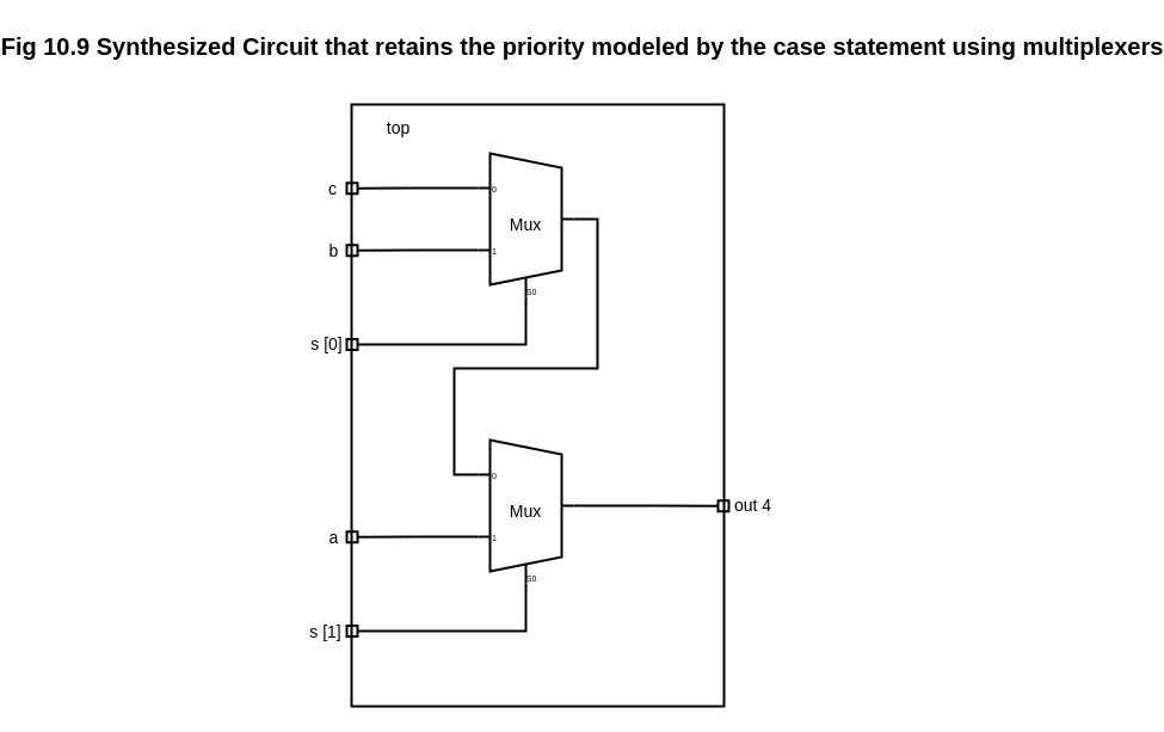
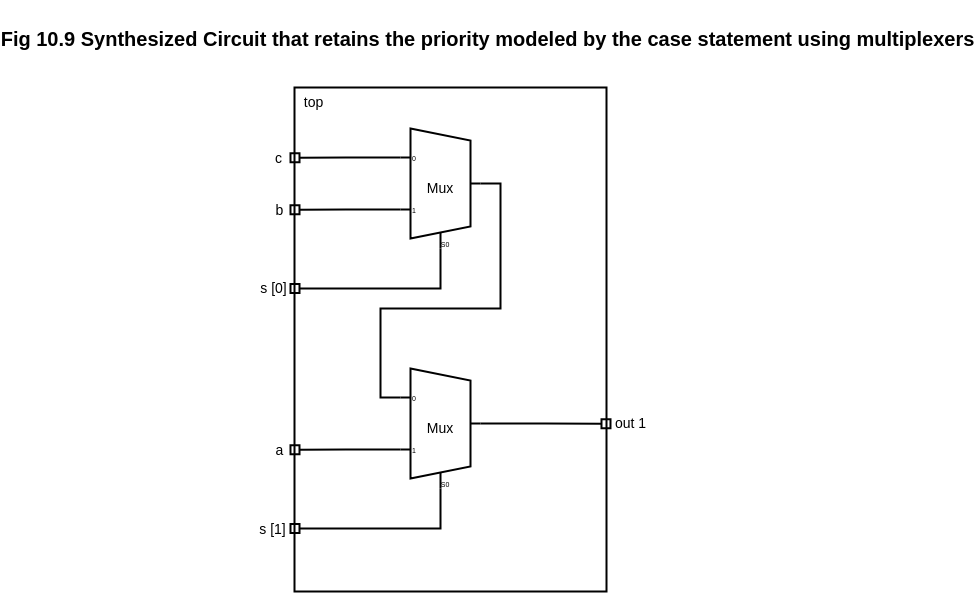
  <mxCell id="0" />
  <mxCell id="1" parent="0" />
  <mxCell id="2" value="" style="whiteSpace=wrap;html=1;strokeWidth=2;fontSize=14;" vertex="1" parent="1"><mxGeometry x="287" y="87" width="312" height="504" as="geometry" /></mxCell>
  <mxCell id="3" style="edgeStyle=orthogonalEdgeStyle;rounded=0;orthogonalLoop=1;jettySize=auto;html=1;exitX=0;exitY=0.217;exitDx=0;exitDy=3;exitPerimeter=0;endArrow=box;endFill=0;strokeWidth=2;fontSize=14;" edge="1" parent="1" source="6"><mxGeometry relative="1" as="geometry"><mxPoint x="283" y="157.2" as="targetPoint" /></mxGeometry></mxCell>
  <mxCell id="4" style="edgeStyle=orthogonalEdgeStyle;rounded=0;orthogonalLoop=1;jettySize=auto;html=1;exitX=0;exitY=0.65;exitDx=0;exitDy=3;exitPerimeter=0;endArrow=box;endFill=0;strokeWidth=2;fontSize=14;" edge="1" parent="1" source="6"><mxGeometry relative="1" as="geometry"><mxPoint x="283" y="209.2" as="targetPoint" /></mxGeometry></mxCell>
  <mxCell id="5" style="edgeStyle=orthogonalEdgeStyle;rounded=0;orthogonalLoop=1;jettySize=auto;html=1;exitX=0.375;exitY=1;exitDx=10;exitDy=0;exitPerimeter=0;endArrow=box;endFill=0;strokeWidth=2;fontSize=14;" edge="1" parent="1" source="6"><mxGeometry relative="1" as="geometry"><mxPoint x="283" y="288" as="targetPoint" /><Array as="points"><mxPoint x="433" y="288" /></Array></mxGeometry></mxCell>
  <mxCell id="6" value="Mux" style="shadow=0;dashed=0;align=center;html=1;strokeWidth=2;shape=mxgraph.electrical.abstract.mux2;whiteSpace=wrap;fontSize=14;" vertex="1" parent="1"><mxGeometry x="393" y="128" width="80" height="120" as="geometry" /></mxCell>
  <mxCell id="7" style="edgeStyle=orthogonalEdgeStyle;rounded=0;orthogonalLoop=1;jettySize=auto;html=1;exitX=0;exitY=0.65;exitDx=0;exitDy=3;exitPerimeter=0;endArrow=box;endFill=0;strokeWidth=2;fontSize=14;" edge="1" parent="1" source="10"><mxGeometry relative="1" as="geometry"><mxPoint x="283" y="449.2" as="targetPoint" /></mxGeometry></mxCell>
  <mxCell id="8" style="edgeStyle=orthogonalEdgeStyle;rounded=0;orthogonalLoop=1;jettySize=auto;html=1;exitX=0.375;exitY=1;exitDx=10;exitDy=0;exitPerimeter=0;endArrow=box;endFill=0;strokeWidth=2;fontSize=14;" edge="1" parent="1" source="10"><mxGeometry relative="1" as="geometry"><mxPoint x="283" y="528" as="targetPoint" /><Array as="points"><mxPoint x="433" y="528" /></Array></mxGeometry></mxCell>
  <mxCell id="9" style="edgeStyle=orthogonalEdgeStyle;rounded=0;orthogonalLoop=1;jettySize=auto;html=1;exitX=1;exitY=0.5;exitDx=0;exitDy=-5;exitPerimeter=0;endArrow=box;endFill=0;strokeWidth=2;fontSize=14;" edge="1" parent="1" source="10"><mxGeometry relative="1" as="geometry"><mxPoint x="603" y="423.2" as="targetPoint" /></mxGeometry></mxCell>
  <mxCell id="10" value="Mux" style="shadow=0;dashed=0;align=center;html=1;strokeWidth=2;shape=mxgraph.electrical.abstract.mux2;whiteSpace=wrap;fontSize=14;" vertex="1" parent="1"><mxGeometry x="393" y="368" width="80" height="120" as="geometry" /></mxCell>
  <mxCell id="11" style="edgeStyle=orthogonalEdgeStyle;rounded=0;orthogonalLoop=1;jettySize=auto;html=1;exitX=1;exitY=0.5;exitDx=0;exitDy=-5;exitPerimeter=0;entryX=0;entryY=0.217;entryDx=0;entryDy=3;entryPerimeter=0;endArrow=none;startFill=0;strokeWidth=2;fontSize=14;" edge="1" parent="1" source="6" target="10"><mxGeometry relative="1" as="geometry" /></mxCell>
- <mxCell id="12" value="top" style="text;html=1;align=center;verticalAlign=middle;resizable=0;points=[];autosize=1;strokeColor=none;fillColor=none;strokeWidth=2;fontSize=14;" vertex="1" parent="1"><mxGeometry x="307" y="92" width="37" height="29" as="geometry" /></mxCell>
+ <mxCell id="12" value="top" style="text;html=1;align=center;verticalAlign=middle;resizable=0;points=[];autosize=1;strokeColor=none;fillColor=none;strokeWidth=2;fontSize=14;" vertex="1" parent="1"><mxGeometry x="287" y="87" width="37" height="29" as="geometry" /></mxCell>
  <mxCell id="13" value="c" style="text;html=1;align=center;verticalAlign=middle;resizable=0;points=[];autosize=1;strokeColor=none;fillColor=none;strokeWidth=2;fontSize=14;" vertex="1" parent="1"><mxGeometry x="258" y="143" width="25" height="29" as="geometry" /></mxCell>
  <mxCell id="14" value="b" style="text;html=1;align=center;verticalAlign=middle;resizable=0;points=[];autosize=1;strokeColor=none;fillColor=none;strokeWidth=2;fontSize=14;" vertex="1" parent="1"><mxGeometry x="259" y="195" width="26" height="29" as="geometry" /></mxCell>
  <mxCell id="15" value="s [0]" style="text;html=1;align=center;verticalAlign=middle;resizable=0;points=[];autosize=1;strokeColor=none;fillColor=none;strokeWidth=2;fontSize=14;" vertex="1" parent="1"><mxGeometry x="244" y="273" width="44" height="29" as="geometry" /></mxCell>
  <mxCell id="16" value="a" style="text;html=1;align=center;verticalAlign=middle;resizable=0;points=[];autosize=1;strokeColor=none;fillColor=none;strokeWidth=2;fontSize=14;" vertex="1" parent="1"><mxGeometry x="259" y="435" width="26" height="29" as="geometry" /></mxCell>
  <mxCell id="17" value="s [1]" style="text;html=1;align=center;verticalAlign=middle;resizable=0;points=[];autosize=1;strokeColor=none;fillColor=none;strokeWidth=2;fontSize=14;" vertex="1" parent="1"><mxGeometry x="243" y="514" width="44" height="29" as="geometry" /></mxCell>
- <mxCell id="18" value="out 4" style="text;html=1;align=center;verticalAlign=middle;resizable=0;points=[];autosize=1;strokeColor=none;fillColor=none;strokeWidth=2;fontSize=14;" vertex="1" parent="1"><mxGeometry x="598" y="408" width="49" height="29" as="geometry" /></mxCell>
+ <mxCell id="18" value="out 1" style="text;html=1;align=center;verticalAlign=middle;resizable=0;points=[];autosize=1;strokeColor=none;fillColor=none;strokeWidth=2;fontSize=14;" vertex="1" parent="1"><mxGeometry x="598" y="408" width="49" height="29" as="geometry" /></mxCell>
  <mxCell id="19" value="Fig 10.9 Synthesized Circuit that retains the priority modeled by the case statement using multiplexers" style="text;html=1;align=center;verticalAlign=middle;resizable=0;points=[];autosize=1;strokeColor=none;fillColor=none;fontStyle=1;fontSize=20;" vertex="1" parent="1"><mxGeometry x="20" y="20" width="920" height="36" as="geometry" /></mxCell>
